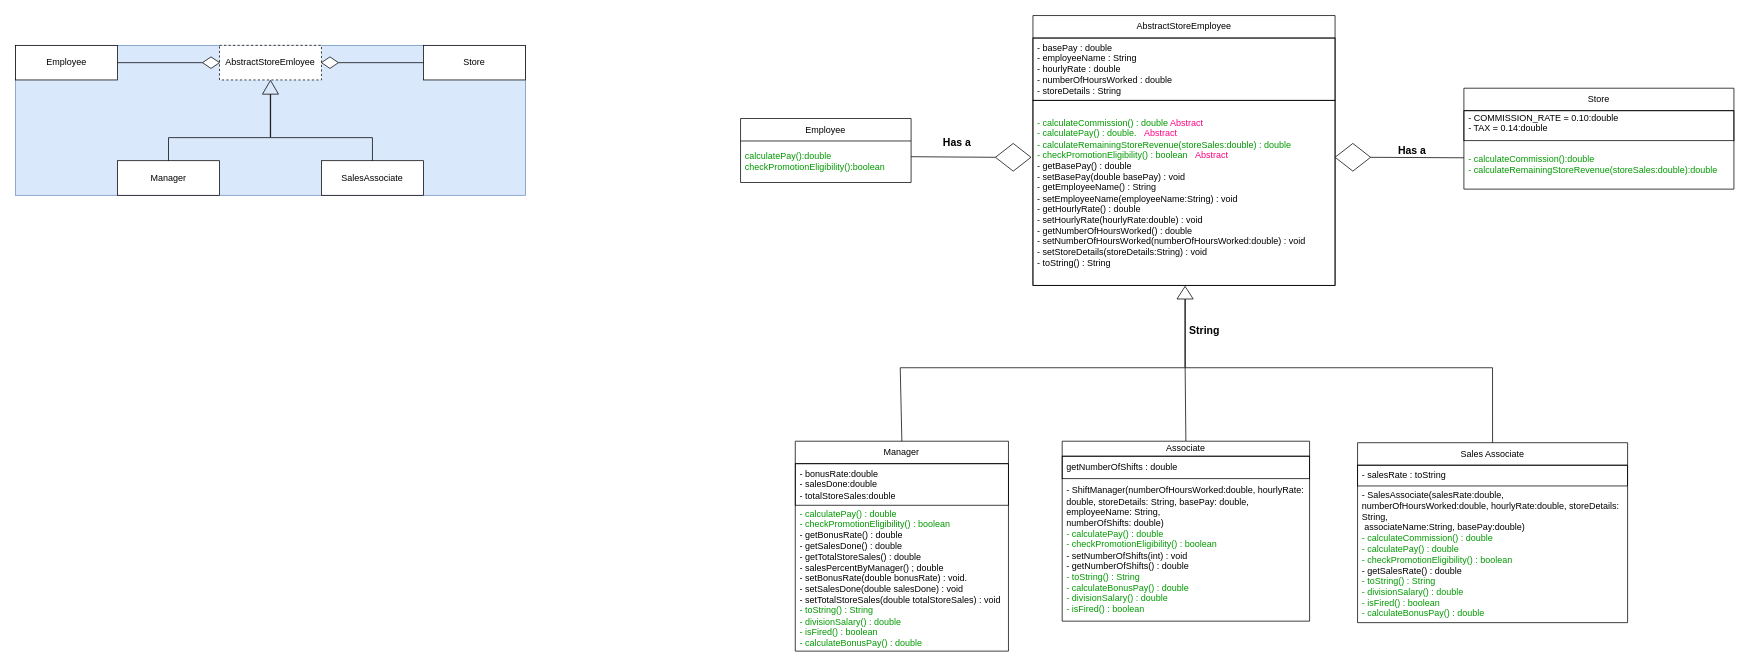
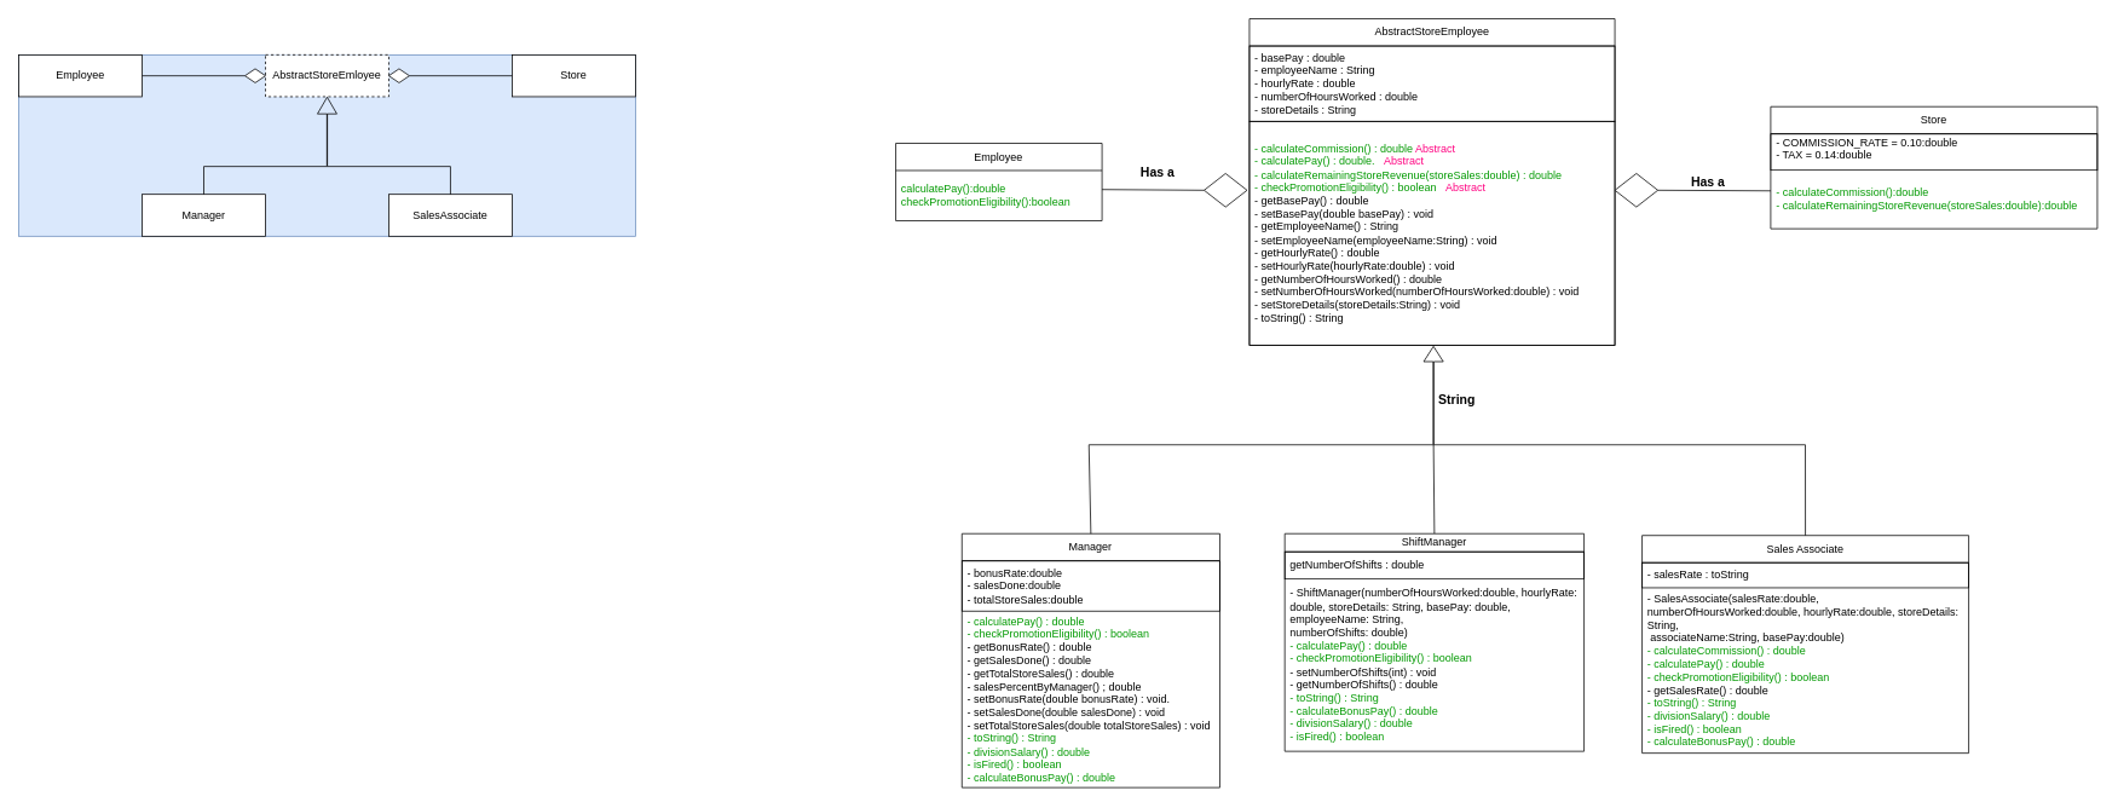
  <mxCell id="0" />
  <mxCell id="1" parent="0" />
  <mxCell id="2" value="" style="group;fillColor=#dae8fc;strokeColor=#6c8ebf;" parent="1" vertex="1" connectable="0"><mxGeometry x="20" y="60" width="680" height="200" as="geometry" /></mxCell>
  <mxCell id="3" value="Employee" style="rounded=0;whiteSpace=wrap;html=1;" parent="2" vertex="1"><mxGeometry width="136" height="46.154" as="geometry" /></mxCell>
  <mxCell id="4" value="Store" style="rounded=0;whiteSpace=wrap;html=1;" parent="2" vertex="1"><mxGeometry x="544" width="136" height="46.154" as="geometry" /></mxCell>
  <mxCell id="5" value="AbstractStoreEmloyee" style="rounded=0;whiteSpace=wrap;html=1;dashed=1;" parent="2" vertex="1"><mxGeometry x="272" width="136" height="46.154" as="geometry" /></mxCell>
  <mxCell id="6" value="Manager" style="rounded=0;whiteSpace=wrap;html=1;" parent="2" vertex="1"><mxGeometry x="136" y="153.846" width="136" height="46.154" as="geometry" /></mxCell>
  <mxCell id="7" value="SalesAssociate" style="rounded=0;whiteSpace=wrap;html=1;" parent="2" vertex="1"><mxGeometry x="408" y="153.846" width="136" height="46.154" as="geometry" /></mxCell>
  <mxCell id="8" value="" style="endArrow=none;html=1;rounded=0;exitX=0.5;exitY=0;exitDx=0;exitDy=0;entryX=0.5;entryY=0;entryDx=0;entryDy=0;" parent="2" source="6" target="7" edge="1"><mxGeometry width="50" height="50" relative="1" as="geometry"><mxPoint x="204" y="146.154" as="sourcePoint" /><mxPoint x="362.667" y="138.462" as="targetPoint" /><Array as="points"><mxPoint x="204" y="123.077" /><mxPoint x="340" y="123.077" /><mxPoint x="476" y="123.077" /></Array></mxGeometry></mxCell>
  <mxCell id="9" value="" style="shape=flexArrow;endArrow=classic;html=1;rounded=0;entryX=0.5;entryY=1;entryDx=0;entryDy=0;width=0.4;endSize=5.812;" parent="2" target="5" edge="1"><mxGeometry width="50" height="50" relative="1" as="geometry"><mxPoint x="340" y="123.077" as="sourcePoint" /><mxPoint x="385.333" y="53.846" as="targetPoint" /></mxGeometry></mxCell>
  <mxCell id="10" value="" style="group" parent="2" vertex="1" connectable="0"><mxGeometry x="408" y="15.385" width="22.667" height="15.385" as="geometry" /></mxCell>
  <mxCell id="11" value="" style="rhombus;whiteSpace=wrap;html=1;" parent="10" vertex="1"><mxGeometry width="22.667" height="15.385" as="geometry" /></mxCell>
  <mxCell id="12" value="" style="endArrow=none;html=1;rounded=0;entryX=0;entryY=0.5;entryDx=0;entryDy=0;" parent="10" target="4" edge="1"><mxGeometry width="50" height="50" relative="1" as="geometry"><mxPoint x="22.667" y="7.692" as="sourcePoint" /><mxPoint x="68" y="-30.769" as="targetPoint" /></mxGeometry></mxCell>
  <mxCell id="13" value="" style="rhombus;whiteSpace=wrap;html=1;rotation=-180;" parent="2" vertex="1"><mxGeometry x="249.333" y="15.385" width="22.667" height="15.385" as="geometry" /></mxCell>
  <mxCell id="14" value="" style="endArrow=none;html=1;rounded=0;entryX=1;entryY=0.5;entryDx=0;entryDy=0;" parent="2" target="3" edge="1"><mxGeometry width="50" height="50" relative="1" as="geometry"><mxPoint x="249.333" y="23.077" as="sourcePoint" /><mxPoint x="164.333" y="19.231" as="targetPoint" /></mxGeometry></mxCell>
  <mxCell id="15" value="" style="group" parent="1" vertex="1" connectable="0"><mxGeometry x="1030" y="20" width="1282.001" height="848.001" as="geometry" /></mxCell>
  <mxCell id="16" value="AbstractStoreEmployee" style="swimlane;fontStyle=0;childLayout=stackLayout;horizontal=1;startSize=30;horizontalStack=0;resizeParent=1;resizeParentMax=0;resizeLast=0;collapsible=1;marginBottom=0;whiteSpace=wrap;html=1;" parent="15" vertex="1"><mxGeometry x="347" y="0.23" width="403" height="359.997" as="geometry" /></mxCell>
  <mxCell id="17" value="&lt;div&gt;- basePay : double&lt;/div&gt;&lt;div&gt;- employeeName : String&lt;/div&gt;&lt;div&gt;- hourlyRate : double&amp;nbsp;&lt;/div&gt;&lt;div&gt;- numberOfHoursWorked : double&lt;/div&gt;&lt;div&gt;- storeDetails : String&amp;nbsp;&lt;/div&gt;" style="text;strokeColor=default;fillColor=none;align=left;verticalAlign=middle;spacingLeft=4;spacingRight=4;overflow=hidden;points=[[0,0.5],[1,0.5]];portConstraint=eastwest;rotatable=0;whiteSpace=wrap;html=1;" parent="16" vertex="1"><mxGeometry y="30" width="403" height="83.077" as="geometry" /></mxCell>
  <mxCell id="18" value="&lt;div&gt;&lt;font color=&quot;#009900&quot;&gt;- calculateCommission() : double &lt;/font&gt;&lt;font color=&quot;#ff0080&quot;&gt;Abstract&lt;/font&gt;&lt;/div&gt;&lt;div&gt;&lt;font color=&quot;#009900&quot;&gt;- calculatePay() : double.&amp;nbsp; &amp;nbsp;&lt;/font&gt;&lt;font color=&quot;#ff0080&quot;&gt;Abstract&lt;/font&gt;&lt;/div&gt;&lt;div&gt;&lt;font color=&quot;#009900&quot;&gt;- calculateRemainingStoreRevenue(storeSales:double) : double&amp;nbsp;&lt;/font&gt;&lt;/div&gt;&lt;div&gt;&lt;font color=&quot;#009900&quot;&gt;- checkPromotionEligibility() : boolean&amp;nbsp; &amp;nbsp;&lt;/font&gt;&lt;font color=&quot;#ff0080&quot;&gt;Abstract&lt;/font&gt;&lt;/div&gt;&lt;div&gt;- getBasePay() : double&lt;/div&gt;&lt;div&gt;- setBasePay(double basePay) : void&lt;/div&gt;&lt;div&gt;- getEmployeeName() : String&lt;/div&gt;&lt;div&gt;- setEmployeeName(employeeName:String) : void&lt;/div&gt;&lt;div&gt;- getHourlyRate() : double&lt;/div&gt;&lt;div&gt;- setHourlyRate(hourlyRate:double) : void&lt;/div&gt;&lt;div&gt;- getNumberOfHoursWorked() : double&lt;/div&gt;&lt;div&gt;- setNumberOfHoursWorked(numberOfHoursWorked:double) : void&lt;/div&gt;&lt;div&gt;- setStoreDetails(storeDetails:String) : void&lt;/div&gt;&lt;div&gt;- toString() : String&lt;/div&gt;" style="text;strokeColor=default;fillColor=none;align=left;verticalAlign=middle;spacingLeft=4;spacingRight=4;overflow=hidden;points=[[0,0.5],[1,0.5]];portConstraint=eastwest;rotatable=0;whiteSpace=wrap;html=1;" parent="16" vertex="1"><mxGeometry y="113.077" width="403" height="246.92" as="geometry" /></mxCell>
  <mxCell id="19" value="Employee" style="swimlane;fontStyle=0;childLayout=stackLayout;horizontal=1;startSize=30;horizontalStack=0;resizeParent=1;resizeParentMax=0;resizeLast=0;collapsible=1;marginBottom=0;whiteSpace=wrap;html=1;" parent="15" vertex="1"><mxGeometry x="-43" y="137.538" width="227.481" height="85.385" as="geometry" /></mxCell>
  <mxCell id="20" value="&lt;div&gt;&lt;font color=&quot;#009900&quot;&gt;calculatePay():double&lt;/font&gt;&lt;/div&gt;&lt;div&gt;&lt;font color=&quot;#009900&quot;&gt;checkPromotionEligibility():boolean&lt;/font&gt;&lt;/div&gt;" style="text;strokeColor=none;fillColor=none;align=left;verticalAlign=middle;spacingLeft=4;spacingRight=4;overflow=hidden;points=[[0,0.5],[1,0.5]];portConstraint=eastwest;rotatable=0;whiteSpace=wrap;html=1;" parent="19" vertex="1"><mxGeometry y="30" width="227.481" height="55.385" as="geometry" /></mxCell>
  <mxCell id="21" value="Store" style="swimlane;fontStyle=0;childLayout=stackLayout;horizontal=1;startSize=30;horizontalStack=0;resizeParent=1;resizeParentMax=0;resizeLast=0;collapsible=1;marginBottom=0;whiteSpace=wrap;html=1;" parent="15" vertex="1"><mxGeometry x="921.821" y="97.154" width="360.18" height="134.615" as="geometry" /></mxCell>
  <mxCell id="22" value="&lt;div&gt;- COMMISSION_RATE = 0.10:double&lt;/div&gt;&lt;div&gt;- TAX = 0.14:double&lt;/div&gt;&lt;div&gt;&lt;br&gt;&lt;/div&gt;" style="text;strokeColor=default;fillColor=none;align=left;verticalAlign=middle;spacingLeft=4;spacingRight=4;overflow=hidden;points=[[0,0.5],[1,0.5]];portConstraint=eastwest;rotatable=0;whiteSpace=wrap;html=1;" parent="21" vertex="1"><mxGeometry y="30" width="360.18" height="40" as="geometry" /></mxCell>
  <mxCell id="23" value="&lt;font color=&quot;#009900&quot;&gt;- calculateCommission():double&lt;br&gt;- calculateRemainingStoreRevenue(storeSales:double):double&lt;/font&gt;" style="text;strokeColor=none;fillColor=none;align=left;verticalAlign=middle;spacingLeft=4;spacingRight=4;overflow=hidden;points=[[0,0.5],[1,0.5]];portConstraint=eastwest;rotatable=0;whiteSpace=wrap;html=1;" parent="21" vertex="1"><mxGeometry y="70" width="360.18" height="64.615" as="geometry" /></mxCell>
  <mxCell id="24" value="Manager" style="swimlane;fontStyle=0;childLayout=stackLayout;horizontal=1;startSize=30;horizontalStack=0;resizeParent=1;resizeParentMax=0;resizeLast=0;collapsible=1;marginBottom=0;whiteSpace=wrap;html=1;" parent="15" vertex="1"><mxGeometry x="30.0" y="568.001" width="284.35" height="280.005" as="geometry" /></mxCell>
  <mxCell id="25" value="&lt;div&gt;- bonusRate:double&lt;/div&gt;&lt;div&gt;- salesDone:double&lt;/div&gt;&lt;div&gt;- totalStoreSales:double&lt;/div&gt;" style="text;strokeColor=default;fillColor=none;align=left;verticalAlign=middle;spacingLeft=4;spacingRight=4;overflow=hidden;points=[[0,0.5],[1,0.5]];portConstraint=eastwest;rotatable=0;whiteSpace=wrap;html=1;" parent="24" vertex="1"><mxGeometry y="30" width="284.35" height="55.385" as="geometry" /></mxCell>
  <mxCell id="26" value="&lt;div&gt;&lt;font color=&quot;#009900&quot;&gt;- calculatePay() : double&lt;/font&gt;&lt;/div&gt;&lt;div&gt;&lt;font color=&quot;#009900&quot;&gt;- checkPromotionEligibility() : boolean&lt;/font&gt;&lt;/div&gt;&lt;div&gt;- getBonusRate() : double&lt;/div&gt;&lt;div&gt;- getSalesDone() : double&lt;/div&gt;&lt;div&gt;- getTotalStoreSales() : double&lt;/div&gt;&lt;div&gt;- salesPercentByManager() ; double&lt;/div&gt;&lt;div&gt;- setBonusRate(double bonusRate) : void.&lt;/div&gt;&lt;div&gt;- setSalesDone(double salesDone) : void&lt;/div&gt;&lt;div&gt;- setTotalStoreSales(double totalStoreSales) : void&lt;/div&gt;&lt;div&gt;&lt;font color=&quot;#009900&quot;&gt;- toString() : String&lt;/font&gt;&lt;/div&gt;&lt;div&gt;&lt;div&gt;&lt;font color=&quot;#009900&quot;&gt;- divisionSalary() : double&lt;/font&gt;&lt;/div&gt;&lt;div&gt;&lt;font color=&quot;#009900&quot;&gt;- isFired() : boolean&lt;/font&gt;&lt;/div&gt;&lt;/div&gt;&lt;div&gt;&lt;span style=&quot;color: rgb(0, 153, 0);&quot;&gt;- calculateBonusPay() : double&lt;/span&gt;&lt;font color=&quot;#009900&quot;&gt;&lt;br&gt;&lt;/font&gt;&lt;/div&gt;" style="text;strokeColor=none;fillColor=none;align=left;verticalAlign=middle;spacingLeft=4;spacingRight=4;overflow=hidden;points=[[0,0.5],[1,0.5]];portConstraint=eastwest;rotatable=0;whiteSpace=wrap;html=1;" parent="24" vertex="1"><mxGeometry y="85.385" width="284.35" height="194.62" as="geometry" /></mxCell>
  <mxCell id="27" value="Sales Associate" style="swimlane;fontStyle=0;childLayout=stackLayout;horizontal=1;startSize=30;horizontalStack=0;resizeParent=1;resizeParentMax=0;resizeLast=0;collapsible=1;marginBottom=0;whiteSpace=wrap;html=1;" parent="15" vertex="1"><mxGeometry x="780.0" y="570.001" width="360.18" height="240.002" as="geometry" /></mxCell>
  <mxCell id="28" value="- salesRate : toString&amp;nbsp;" style="text;strokeColor=default;fillColor=none;align=left;verticalAlign=middle;spacingLeft=4;spacingRight=4;overflow=hidden;points=[[0,0.5],[1,0.5]];portConstraint=eastwest;rotatable=0;whiteSpace=wrap;html=1;" parent="27" vertex="1"><mxGeometry y="30" width="360.18" height="27.692" as="geometry" /></mxCell>
  <mxCell id="29" value="&lt;div&gt;- SalesAssociate(salesRate:double, numberOfHoursWorked:double, hourlyRate:double, storeDetails: String,&lt;/div&gt;&lt;div&gt;&amp;nbsp;associateName:String, basePay:double)&lt;/div&gt;&lt;div&gt;&lt;font color=&quot;#009900&quot;&gt;- calculateCommission() : double&lt;/font&gt;&lt;/div&gt;&lt;div&gt;&lt;font color=&quot;#009900&quot;&gt;- calculatePay() : double&lt;/font&gt;&lt;/div&gt;&lt;div&gt;&lt;font color=&quot;#009900&quot;&gt;- checkPromotionEligibility() : boolean&lt;/font&gt;&lt;/div&gt;&lt;div&gt;- getSalesRate() : double&lt;/div&gt;&lt;div&gt;&lt;font color=&quot;#009900&quot;&gt;- toString() : String&lt;/font&gt;&lt;/div&gt;&lt;div&gt;&lt;div&gt;&lt;font color=&quot;#009900&quot;&gt;- divisionSalary() : double&lt;/font&gt;&lt;/div&gt;&lt;div&gt;&lt;font color=&quot;#009900&quot;&gt;- isFired() : boolean&lt;/font&gt;&lt;/div&gt;&lt;/div&gt;&lt;div&gt;&lt;span style=&quot;color: rgb(0, 153, 0);&quot;&gt;- calculateBonusPay() : double&lt;/span&gt;&lt;font color=&quot;#009900&quot;&gt;&lt;br&gt;&lt;/font&gt;&lt;/div&gt;" style="text;strokeColor=none;fillColor=none;align=left;verticalAlign=middle;spacingLeft=4;spacingRight=4;overflow=hidden;points=[[0,0.5],[1,0.5]];portConstraint=eastwest;rotatable=0;whiteSpace=wrap;html=1;" parent="27" vertex="1"><mxGeometry y="57.692" width="360.18" height="182.31" as="geometry" /></mxCell>
  <mxCell id="30" value="" style="rhombus;whiteSpace=wrap;html=1;" parent="15" vertex="1"><mxGeometry x="750.0" y="170.844" width="47.392" height="36.923" as="geometry" /></mxCell>
  <mxCell id="31" value="" style="endArrow=none;html=1;rounded=0;entryX=0;entryY=0.353;entryDx=0;entryDy=0;entryPerimeter=0;exitX=1;exitY=0.5;exitDx=0;exitDy=0;" parent="15" source="30" target="23" edge="1"><mxGeometry width="50" height="50" relative="1" as="geometry"><mxPoint x="769.645" y="258.462" as="sourcePoint" /><mxPoint x="883.386" y="147.692" as="targetPoint" /></mxGeometry></mxCell>
  <mxCell id="32" value="" style="rhombus;whiteSpace=wrap;html=1;" parent="15" vertex="1"><mxGeometry x="296.999" y="170.844" width="47.392" height="36.923" as="geometry" /></mxCell>
  <mxCell id="33" value="" style="endArrow=none;html=1;rounded=0;exitX=1;exitY=0.379;exitDx=0;exitDy=0;exitPerimeter=0;entryX=0;entryY=0.5;entryDx=0;entryDy=0;" parent="15" source="20" target="32" edge="1"><mxGeometry width="50" height="50" relative="1" as="geometry"><mxPoint x="253.073" y="189.231" as="sourcePoint" /><mxPoint x="300.465" y="143.077" as="targetPoint" /></mxGeometry></mxCell>
  <mxCell id="34" value="" style="endArrow=none;html=1;rounded=0;exitX=0.5;exitY=0;exitDx=0;exitDy=0;entryX=0.5;entryY=0;entryDx=0;entryDy=0;" parent="15" edge="1" target="27" source="24"><mxGeometry width="50" height="50" relative="1" as="geometry"><mxPoint x="232.175" y="565.001" as="sourcePoint" /><mxPoint x="873.675" y="573.683" as="targetPoint" /><Array as="points"><mxPoint x="170" y="470" /><mxPoint x="960" y="470" /></Array></mxGeometry></mxCell>
  <mxCell id="35" value="" style="shape=flexArrow;endArrow=classic;html=1;rounded=0;entryX=0.521;entryY=1.003;entryDx=0;entryDy=0;entryPerimeter=0;width=0.606;endSize=5.279;" parent="15" edge="1"><mxGeometry width="50" height="50" relative="1" as="geometry"><mxPoint x="550" y="470" as="sourcePoint" /><mxPoint x="549.963" y="360.968" as="targetPoint" /></mxGeometry></mxCell>
  <mxCell id="36" value="&lt;font style=&quot;font-size: 14px;&quot;&gt;&lt;b&gt;String&lt;/b&gt;&lt;/font&gt;" style="text;html=1;align=center;verticalAlign=middle;whiteSpace=wrap;rounded=0;" parent="15" vertex="1"><mxGeometry x="520" y="400" width="111.5" height="40" as="geometry" /></mxCell>
  <mxCell id="37" value="&lt;font style=&quot;font-size: 14px;&quot;&gt;&lt;b&gt;Has a&lt;/b&gt;&lt;/font&gt;" style="text;html=1;align=center;verticalAlign=middle;whiteSpace=wrap;rounded=0;" parent="15" vertex="1"><mxGeometry x="190" y="150" width="111.5" height="40" as="geometry" /></mxCell>
  <mxCell id="38" value="&lt;font style=&quot;font-size: 14px;&quot;&gt;&lt;b&gt;Has a&lt;/b&gt;&lt;/font&gt;" style="text;html=1;align=center;verticalAlign=middle;whiteSpace=wrap;rounded=0;" parent="15" vertex="1"><mxGeometry x="797.39" y="160.23" width="111.5" height="40" as="geometry" /></mxCell>
  <mxCell id="39" value="" style="endArrow=none;html=1;rounded=0;exitX=0.5;exitY=0;exitDx=0;exitDy=0;" edge="1" parent="15" source="40"><mxGeometry width="50" height="50" relative="1" as="geometry"><mxPoint x="540" y="550" as="sourcePoint" /><mxPoint x="550" y="470" as="targetPoint" /></mxGeometry></mxCell>
- <mxCell id="40" value="Associate" style="swimlane;fontStyle=0;childLayout=stackLayout;horizontal=1;startSize=20;horizontalStack=0;resizeParent=1;resizeParentMax=0;resizeLast=0;collapsible=1;marginBottom=0;whiteSpace=wrap;html=1;" vertex="1" parent="1"><mxGeometry x="1416" y="588" width="330" height="240" as="geometry" /></mxCell>
+ <mxCell id="40" value="ShiftManager" style="swimlane;fontStyle=0;childLayout=stackLayout;horizontal=1;startSize=20;horizontalStack=0;resizeParent=1;resizeParentMax=0;resizeLast=0;collapsible=1;marginBottom=0;whiteSpace=wrap;html=1;" vertex="1" parent="1"><mxGeometry x="1416" y="588" width="330" height="240" as="geometry" /></mxCell>
  <mxCell id="41" value="getNumberOfShifts : double" style="text;strokeColor=default;fillColor=none;align=left;verticalAlign=middle;spacingLeft=4;spacingRight=4;overflow=hidden;points=[[0,0.5],[1,0.5]];portConstraint=eastwest;rotatable=0;whiteSpace=wrap;html=1;" vertex="1" parent="40"><mxGeometry y="20" width="330" height="30" as="geometry" /></mxCell>
  <mxCell id="42" value="&lt;div&gt;- ShiftManager(numberOfHoursWorked:double, hourlyRate: double,&amp;nbsp;&lt;span style=&quot;background-color: initial;&quot;&gt;storeDetails: String, basePay: double, employeeName: String,&lt;/span&gt;&lt;/div&gt;&lt;div&gt;numberOfShifts: double)&lt;/div&gt;&lt;div&gt;&lt;font color=&quot;#009900&quot;&gt;- calculatePay() : double&lt;/font&gt;&lt;/div&gt;&lt;div&gt;&lt;font color=&quot;#009900&quot;&gt;- checkPromotionEligibility() : boolean&lt;/font&gt;&lt;/div&gt;&lt;div&gt;- setNumberOfShifts(int) : void&lt;/div&gt;&lt;div&gt;- getNumberOfShifts() : double&lt;/div&gt;&lt;div&gt;&lt;font color=&quot;#009900&quot;&gt;- toString() : String&lt;br&gt;- calculateBonusPay() : double&lt;/font&gt;&lt;/div&gt;&lt;div&gt;&lt;font color=&quot;#009900&quot;&gt;- divisionSalary() : double&lt;/font&gt;&lt;/div&gt;&lt;div&gt;&lt;font color=&quot;#009900&quot;&gt;- isFired() : boolean&lt;/font&gt;&lt;/div&gt;" style="text;strokeColor=none;fillColor=none;align=left;verticalAlign=middle;spacingLeft=4;spacingRight=4;overflow=hidden;points=[[0,0.5],[1,0.5]];portConstraint=eastwest;rotatable=0;whiteSpace=wrap;html=1;" vertex="1" parent="40"><mxGeometry y="50" width="330" height="190" as="geometry" /></mxCell>
